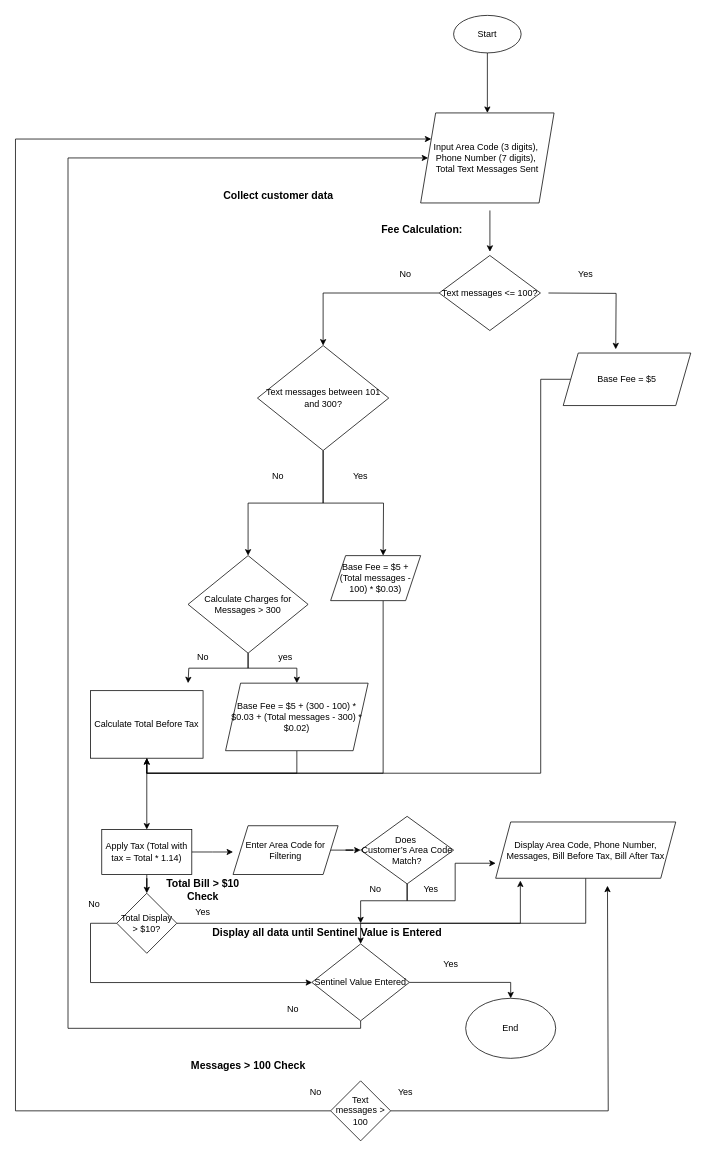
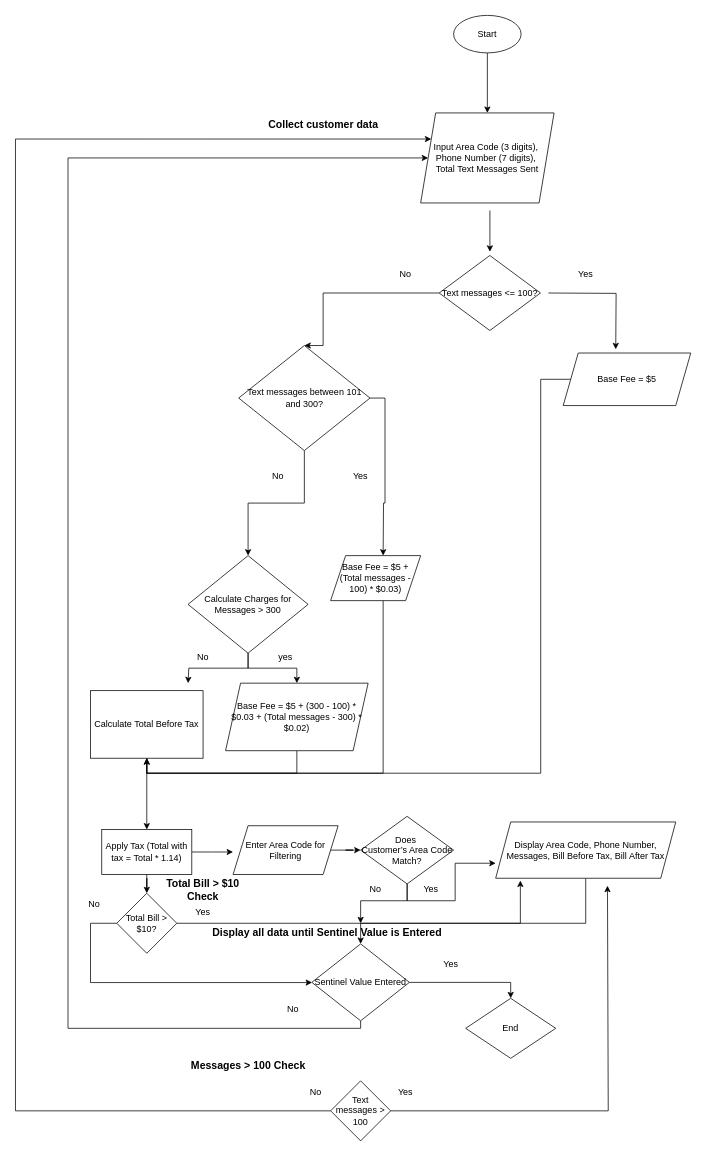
  <mxCell id="0" />
  <mxCell id="1" parent="0" />
  <mxCell id="2" value="" style="edgeStyle=orthogonalEdgeStyle;rounded=0;orthogonalLoop=1;jettySize=auto;html=1;" edge="1" parent="1" source="3" target="18"><mxGeometry relative="1" as="geometry" /></mxCell>
  <mxCell id="3" value="Start" style="ellipse;whiteSpace=wrap;html=1;" vertex="1" parent="1"><mxGeometry x="603.91" y="20" width="90" height="50" as="geometry" /></mxCell>
  <mxCell id="4" value="" style="edgeStyle=orthogonalEdgeStyle;rounded=0;orthogonalLoop=1;jettySize=auto;html=1;" edge="1" parent="1"><mxGeometry relative="1" as="geometry"><mxPoint x="652.31" y="280" as="sourcePoint" /><mxPoint x="652.31" y="335.005" as="targetPoint" /></mxGeometry></mxCell>
  <mxCell id="5" style="edgeStyle=orthogonalEdgeStyle;rounded=0;orthogonalLoop=1;jettySize=auto;html=1;" edge="1" parent="1"><mxGeometry relative="1" as="geometry"><mxPoint x="820" y="465" as="targetPoint" /><mxPoint x="730.31" y="390" as="sourcePoint" /></mxGeometry></mxCell>
  <mxCell id="6" value="Yes" style="text;html=1;align=center;verticalAlign=middle;whiteSpace=wrap;rounded=0;" vertex="1" parent="1"><mxGeometry x="750" y="350" width="60" height="30" as="geometry" /></mxCell>
  <mxCell id="7" value="No" style="text;html=1;align=center;verticalAlign=middle;whiteSpace=wrap;rounded=0;" vertex="1" parent="1"><mxGeometry x="510" y="350" width="60" height="30" as="geometry" /></mxCell>
  <mxCell id="8" style="edgeStyle=orthogonalEdgeStyle;rounded=0;orthogonalLoop=1;jettySize=auto;html=1;entryX=0.5;entryY=0;entryDx=0;entryDy=0;" edge="1" parent="1" source="9" target="12"><mxGeometry relative="1" as="geometry"><mxPoint x="430" y="570" as="targetPoint" /><Array as="points"><mxPoint x="430" y="390" /></Array></mxGeometry></mxCell>
  <mxCell id="9" value="Text messages &amp;lt;= 100?" style="rhombus;whiteSpace=wrap;html=1;" vertex="1" parent="1"><mxGeometry x="584.68" y="340" width="135" height="100" as="geometry" /></mxCell>
  <mxCell id="10" value="" style="edgeStyle=orthogonalEdgeStyle;rounded=0;orthogonalLoop=1;jettySize=auto;html=1;" edge="1" parent="1" source="12" target="15"><mxGeometry relative="1" as="geometry" /></mxCell>
  <mxCell id="11" value="" style="edgeStyle=orthogonalEdgeStyle;rounded=0;orthogonalLoop=1;jettySize=auto;html=1;" edge="1" parent="1" source="12"><mxGeometry relative="1" as="geometry"><mxPoint x="510" y="740" as="targetPoint" /></mxGeometry></mxCell>
- <mxCell id="12" value="Text messages between 101 and 300?" style="rhombus;whiteSpace=wrap;html=1;" vertex="1" parent="1"><mxGeometry x="342.5" y="460" width="175" height="140" as="geometry" /></mxCell>
+ <mxCell id="12" value="Text messages between 101 and 300?" style="rhombus;whiteSpace=wrap;html=1;" vertex="1" parent="1"><mxGeometry x="317.5" y="460" width="175" height="140" as="geometry" /></mxCell>
  <mxCell id="13" style="edgeStyle=orthogonalEdgeStyle;rounded=0;orthogonalLoop=1;jettySize=auto;html=1;entryX=0.5;entryY=0;entryDx=0;entryDy=0;" edge="1" parent="1" source="15" target="22"><mxGeometry relative="1" as="geometry" /></mxCell>
  <mxCell id="14" style="edgeStyle=orthogonalEdgeStyle;rounded=0;orthogonalLoop=1;jettySize=auto;html=1;" edge="1" parent="1" source="15"><mxGeometry relative="1" as="geometry"><mxPoint x="250" y="910" as="targetPoint" /><Array as="points"><mxPoint x="330" y="890" /><mxPoint x="251" y="890" /></Array></mxGeometry></mxCell>
  <mxCell id="15" value="Calculate Charges for Messages &amp;gt; 300" style="rhombus;whiteSpace=wrap;html=1;" vertex="1" parent="1"><mxGeometry x="250" y="740" width="160" height="130" as="geometry" /></mxCell>
  <mxCell id="16" value="Yes" style="text;html=1;align=center;verticalAlign=middle;whiteSpace=wrap;rounded=0;" vertex="1" parent="1"><mxGeometry x="450" y="620" width="60" height="30" as="geometry" /></mxCell>
  <mxCell id="17" value="No" style="text;html=1;align=center;verticalAlign=middle;whiteSpace=wrap;rounded=0;" vertex="1" parent="1"><mxGeometry x="340" y="620" width="60" height="30" as="geometry" /></mxCell>
  <mxCell id="18" value="Input Area Code (3 digits),&amp;nbsp;&lt;div&gt;Phone Number (7 digits),&amp;nbsp;&lt;/div&gt;&lt;div&gt;Total Text Messages Sent&lt;/div&gt;" style="shape=parallelogram;perimeter=parallelogramPerimeter;whiteSpace=wrap;html=1;fixedSize=1;" vertex="1" parent="1"><mxGeometry x="560" y="150" width="177.82" height="120" as="geometry" /></mxCell>
  <mxCell id="19" style="edgeStyle=orthogonalEdgeStyle;rounded=0;orthogonalLoop=1;jettySize=auto;html=1;entryX=0.5;entryY=1;entryDx=0;entryDy=0;" edge="1" parent="1" source="20" target="26"><mxGeometry relative="1" as="geometry"><Array as="points"><mxPoint x="720" y="505" /><mxPoint x="720" y="1030" /><mxPoint x="195" y="1030" /></Array></mxGeometry></mxCell>
  <mxCell id="20" value="Base Fee = $5" style="shape=parallelogram;perimeter=parallelogramPerimeter;whiteSpace=wrap;html=1;fixedSize=1;" vertex="1" parent="1"><mxGeometry x="750" y="470" width="170" height="70" as="geometry" /></mxCell>
  <mxCell id="21" style="edgeStyle=orthogonalEdgeStyle;rounded=0;orthogonalLoop=1;jettySize=auto;html=1;entryX=0.5;entryY=1;entryDx=0;entryDy=0;" edge="1" parent="1" source="22" target="26"><mxGeometry relative="1" as="geometry"><Array as="points"><mxPoint x="395" y="1030" /><mxPoint x="195" y="1030" /></Array></mxGeometry></mxCell>
  <mxCell id="22" value="Base Fee = $5 + (300 - 100) * $0.03 + (Total messages - 300) * $0.02)" style="shape=parallelogram;perimeter=parallelogramPerimeter;whiteSpace=wrap;html=1;fixedSize=1;" vertex="1" parent="1"><mxGeometry x="300" y="910" width="190" height="90" as="geometry" /></mxCell>
  <mxCell id="23" style="edgeStyle=orthogonalEdgeStyle;rounded=0;orthogonalLoop=1;jettySize=auto;html=1;entryX=0.5;entryY=1;entryDx=0;entryDy=0;endArrow=none;" edge="1" parent="1" source="24" target="26"><mxGeometry relative="1" as="geometry"><Array as="points"><mxPoint x="510" y="1030" /><mxPoint x="195" y="1030" /></Array></mxGeometry></mxCell>
  <mxCell id="24" value="Base Fee = $5 + (Total messages - 100) * $0.03)" style="shape=parallelogram;perimeter=parallelogramPerimeter;whiteSpace=wrap;html=1;fixedSize=1;" vertex="1" parent="1"><mxGeometry x="440" y="740" width="120" height="60" as="geometry" /></mxCell>
  <mxCell id="25" value="" style="edgeStyle=orthogonalEdgeStyle;rounded=0;orthogonalLoop=1;jettySize=auto;html=1;" edge="1" parent="1" source="26" target="31"><mxGeometry relative="1" as="geometry" /></mxCell>
  <mxCell id="26" value="Calculate Total Before Tax" style="rounded=0;whiteSpace=wrap;html=1;" vertex="1" parent="1"><mxGeometry x="120" y="920" width="150" height="90" as="geometry" /></mxCell>
  <mxCell id="27" value="yes" style="text;html=1;align=center;verticalAlign=middle;whiteSpace=wrap;rounded=0;" vertex="1" parent="1"><mxGeometry x="350" y="860" width="60" height="30" as="geometry" /></mxCell>
  <mxCell id="28" value="No" style="text;html=1;align=center;verticalAlign=middle;whiteSpace=wrap;rounded=0;" vertex="1" parent="1"><mxGeometry x="240" y="860" width="60" height="30" as="geometry" /></mxCell>
  <mxCell id="29" value="" style="edgeStyle=orthogonalEdgeStyle;rounded=0;orthogonalLoop=1;jettySize=auto;html=1;" edge="1" parent="1" source="31"><mxGeometry relative="1" as="geometry"><mxPoint x="310" y="1135" as="targetPoint" /></mxGeometry></mxCell>
  <mxCell id="30" value="" style="edgeStyle=orthogonalEdgeStyle;rounded=0;orthogonalLoop=1;jettySize=auto;html=1;" edge="1" parent="1" source="31" target="47"><mxGeometry relative="1" as="geometry" /></mxCell>
  <mxCell id="31" value="Apply Tax (Total with tax = Total * 1.14)" style="whiteSpace=wrap;html=1;rounded=0;" vertex="1" parent="1"><mxGeometry x="135" y="1105" width="120" height="60" as="geometry" /></mxCell>
  <mxCell id="32" value="" style="edgeStyle=orthogonalEdgeStyle;rounded=0;orthogonalLoop=1;jettySize=auto;html=1;" edge="1" parent="1" source="33" target="36"><mxGeometry relative="1" as="geometry"><Array as="points"><mxPoint x="780" y="1230" /><mxPoint x="480" y="1230" /></Array></mxGeometry></mxCell>
  <mxCell id="33" value="Display Area Code, Phone Number, Messages, Bill Before Tax, Bill After Tax" style="shape=parallelogram;perimeter=parallelogramPerimeter;whiteSpace=wrap;html=1;fixedSize=1;" vertex="1" parent="1"><mxGeometry x="660" y="1095" width="240" height="75" as="geometry" /></mxCell>
  <mxCell id="34" style="edgeStyle=orthogonalEdgeStyle;rounded=0;orthogonalLoop=1;jettySize=auto;html=1;" edge="1" parent="1" source="36" target="18"><mxGeometry relative="1" as="geometry"><Array as="points"><mxPoint x="480" y="1370" /><mxPoint x="90" y="1370" /><mxPoint x="90" y="210" /></Array></mxGeometry></mxCell>
  <mxCell id="35" style="edgeStyle=orthogonalEdgeStyle;rounded=0;orthogonalLoop=1;jettySize=auto;html=1;entryX=0.5;entryY=0;entryDx=0;entryDy=0;" edge="1" parent="1" source="36" target="37"><mxGeometry relative="1" as="geometry" /></mxCell>
  <mxCell id="36" value="Sentinel Value Entered" style="rhombus;whiteSpace=wrap;html=1;" vertex="1" parent="1"><mxGeometry x="415" y="1257.5" width="130" height="102.5" as="geometry" /></mxCell>
- <mxCell id="37" value="End" style="ellipse;whiteSpace=wrap;html=1;" vertex="1" parent="1"><mxGeometry x="620" y="1330" width="120" height="80" as="geometry" /></mxCell>
+ <mxCell id="37" value="End" style="rhombus;whiteSpace=wrap;html=1;" vertex="1" parent="1"><mxGeometry x="620" y="1330" width="120" height="80" as="geometry" /></mxCell>
  <mxCell id="38" value="&lt;h3&gt;&lt;strong&gt;Messages &amp;gt; 100 Check&lt;/strong&gt;&lt;/h3&gt;" style="text;html=1;align=center;verticalAlign=middle;resizable=0;points=[];autosize=1;strokeColor=none;fillColor=none;" vertex="1" parent="1"><mxGeometry x="240" y="1390" width="180" height="60" as="geometry" /></mxCell>
  <mxCell id="39" style="edgeStyle=orthogonalEdgeStyle;rounded=0;orthogonalLoop=1;jettySize=auto;html=1;exitX=1;exitY=0.5;exitDx=0;exitDy=0;" edge="1" parent="1" source="41"><mxGeometry relative="1" as="geometry"><mxPoint x="809" y="1180" as="targetPoint" /><mxPoint x="759" y="1470" as="sourcePoint" /><Array as="points"><mxPoint x="810" y="1480" /></Array></mxGeometry></mxCell>
  <mxCell id="40" style="edgeStyle=orthogonalEdgeStyle;rounded=0;orthogonalLoop=1;jettySize=auto;html=1;entryX=0;entryY=0.25;entryDx=0;entryDy=0;" edge="1" parent="1" source="41" target="18"><mxGeometry relative="1" as="geometry"><Array as="points"><mxPoint x="20" y="1480" /><mxPoint x="20" y="185" /></Array></mxGeometry></mxCell>
  <mxCell id="41" value="Text messages &amp;gt; 100" style="rhombus;whiteSpace=wrap;html=1;rounded=0;" vertex="1" parent="1"><mxGeometry x="440" y="1440" width="80" height="80" as="geometry" /></mxCell>
  <mxCell id="42" value="Yes" style="text;html=1;align=center;verticalAlign=middle;resizable=0;points=[];autosize=1;strokeColor=none;fillColor=none;" vertex="1" parent="1"><mxGeometry x="580" y="1270" width="40" height="30" as="geometry" /></mxCell>
  <mxCell id="43" value="No" style="text;html=1;align=center;verticalAlign=middle;whiteSpace=wrap;rounded=0;" vertex="1" parent="1"><mxGeometry x="360" y="1330" width="60" height="30" as="geometry" /></mxCell>
  <mxCell id="44" value="Yes" style="text;html=1;align=center;verticalAlign=middle;whiteSpace=wrap;rounded=0;" vertex="1" parent="1"><mxGeometry x="510" y="1440" width="60" height="30" as="geometry" /></mxCell>
  <mxCell id="45" value="No" style="text;html=1;align=center;verticalAlign=middle;resizable=0;points=[];autosize=1;strokeColor=none;fillColor=none;" vertex="1" parent="1"><mxGeometry x="400" y="1440" width="40" height="30" as="geometry" /></mxCell>
  <mxCell id="46" style="edgeStyle=orthogonalEdgeStyle;rounded=0;orthogonalLoop=1;jettySize=auto;html=1;" edge="1" parent="1" source="47" target="36"><mxGeometry relative="1" as="geometry"><Array as="points"><mxPoint x="120" y="1230" /><mxPoint x="120" y="1309" /></Array></mxGeometry></mxCell>
- <mxCell id="47" value="Total Display &amp;gt; $10?" style="rhombus;whiteSpace=wrap;html=1;rounded=0;" vertex="1" parent="1"><mxGeometry x="155" y="1190" width="80" height="80" as="geometry" /></mxCell>
+ <mxCell id="47" value="Total Bill &amp;gt; $10?" style="rhombus;whiteSpace=wrap;html=1;rounded=0;" vertex="1" parent="1"><mxGeometry x="155" y="1190" width="80" height="80" as="geometry" /></mxCell>
  <mxCell id="48" value="&lt;font style=&quot;font-size: 14px;&quot;&gt;&lt;b&gt;Total Bill &amp;gt; $10 Check&lt;/b&gt;&lt;/font&gt;" style="text;html=1;align=center;verticalAlign=middle;whiteSpace=wrap;rounded=0;" vertex="1" parent="1"><mxGeometry x="200" y="1175" width="140" height="20" as="geometry" /></mxCell>
  <mxCell id="49" style="edgeStyle=orthogonalEdgeStyle;rounded=0;orthogonalLoop=1;jettySize=auto;html=1;entryX=0.137;entryY=1.041;entryDx=0;entryDy=0;entryPerimeter=0;" edge="1" parent="1" source="47" target="33"><mxGeometry relative="1" as="geometry" /></mxCell>
  <mxCell id="50" value="Yes" style="text;html=1;align=center;verticalAlign=middle;whiteSpace=wrap;rounded=0;" vertex="1" parent="1"><mxGeometry x="240" y="1200" width="60" height="30" as="geometry" /></mxCell>
  <mxCell id="51" value="No" style="text;html=1;align=center;verticalAlign=middle;whiteSpace=wrap;rounded=0;" vertex="1" parent="1"><mxGeometry x="95" y="1190" width="60" height="30" as="geometry" /></mxCell>
  <mxCell id="52" value="" style="edgeStyle=orthogonalEdgeStyle;rounded=0;orthogonalLoop=1;jettySize=auto;html=1;" edge="1" parent="1" source="53" target="56"><mxGeometry relative="1" as="geometry" /></mxCell>
  <mxCell id="53" value="Enter Area Code for Filtering" style="shape=parallelogram;perimeter=parallelogramPerimeter;whiteSpace=wrap;html=1;fixedSize=1;" vertex="1" parent="1"><mxGeometry x="310" y="1100" width="140" height="65" as="geometry" /></mxCell>
  <mxCell id="54" style="edgeStyle=orthogonalEdgeStyle;rounded=0;orthogonalLoop=1;jettySize=auto;html=1;exitX=0.5;exitY=1;exitDx=0;exitDy=0;" edge="1" parent="1" source="56"><mxGeometry relative="1" as="geometry"><mxPoint x="480" y="1230" as="targetPoint" /><Array as="points"><mxPoint x="542" y="1200" /><mxPoint x="480" y="1200" /></Array></mxGeometry></mxCell>
  <mxCell id="55" value="" style="edgeStyle=orthogonalEdgeStyle;rounded=0;orthogonalLoop=1;jettySize=auto;html=1;" edge="1" parent="1" source="56"><mxGeometry relative="1" as="geometry"><mxPoint x="660" y="1150" as="targetPoint" /><Array as="points"><mxPoint x="542" y="1200" /><mxPoint x="606" y="1200" /><mxPoint x="606" y="1150" /><mxPoint x="660" y="1150" /></Array></mxGeometry></mxCell>
  <mxCell id="56" value="Does&amp;nbsp;&lt;div&gt;Customer’s Area Code Match?&lt;/div&gt;" style="rhombus;whiteSpace=wrap;html=1;" vertex="1" parent="1"><mxGeometry x="480" y="1087.5" width="123.91" height="90" as="geometry" /></mxCell>
  <mxCell id="57" value="No" style="text;html=1;align=center;verticalAlign=middle;whiteSpace=wrap;rounded=0;" vertex="1" parent="1"><mxGeometry y="1170" width="60" height="30" as="geometry" x="470" /></mxCell>
  <mxCell id="58" value="Yes" style="text;html=1;align=center;verticalAlign=middle;whiteSpace=wrap;rounded=0;" vertex="1" parent="1"><mxGeometry x="543.91" y="1170" width="60" height="30" as="geometry" /></mxCell>
  <mxCell id="59" value="&lt;font style=&quot;font-size: 14px;&quot;&gt;&lt;b&gt;Display all data until Sentinel Value is Entered&lt;/b&gt;&lt;/font&gt;" style="text;html=1;align=center;verticalAlign=middle;resizable=0;points=[];autosize=1;strokeColor=none;fillColor=none;" vertex="1" parent="1"><mxGeometry x="270" y="1227.5" width="330" height="30" as="geometry" /></mxCell>
- <mxCell id="60" value="&lt;font style=&quot;font-size: 14px;&quot;&gt;&lt;b&gt;Collect customer data&lt;/b&gt;&lt;/font&gt;" style="text;html=1;align=center;verticalAlign=middle;resizable=0;points=[];autosize=1;strokeColor=none;fillColor=none;" vertex="1" parent="1"><mxGeometry x="285" y="245" width="170" height="30" as="geometry" /></mxCell>
- <mxCell id="61" value="&lt;b&gt;&lt;font style=&quot;font-size: 14px;&quot;&gt;Fee Calculation:&lt;/font&gt;&lt;/b&gt;" style="text;html=1;align=center;verticalAlign=middle;whiteSpace=wrap;rounded=0;" vertex="1" parent="1"><mxGeometry x="502.5" y="290" width="117.5" height="30" as="geometry" /></mxCell>
+ <mxCell id="60" value="&lt;font style=&quot;font-size: 14px;&quot;&gt;&lt;b&gt;Collect customer data&lt;/b&gt;&lt;/font&gt;" style="text;html=1;align=center;verticalAlign=middle;resizable=0;points=[];autosize=1;strokeColor=none;fillColor=none;" vertex="1" parent="1"><mxGeometry x="345" y="150" width="170" height="30" as="geometry" /></mxCell>
